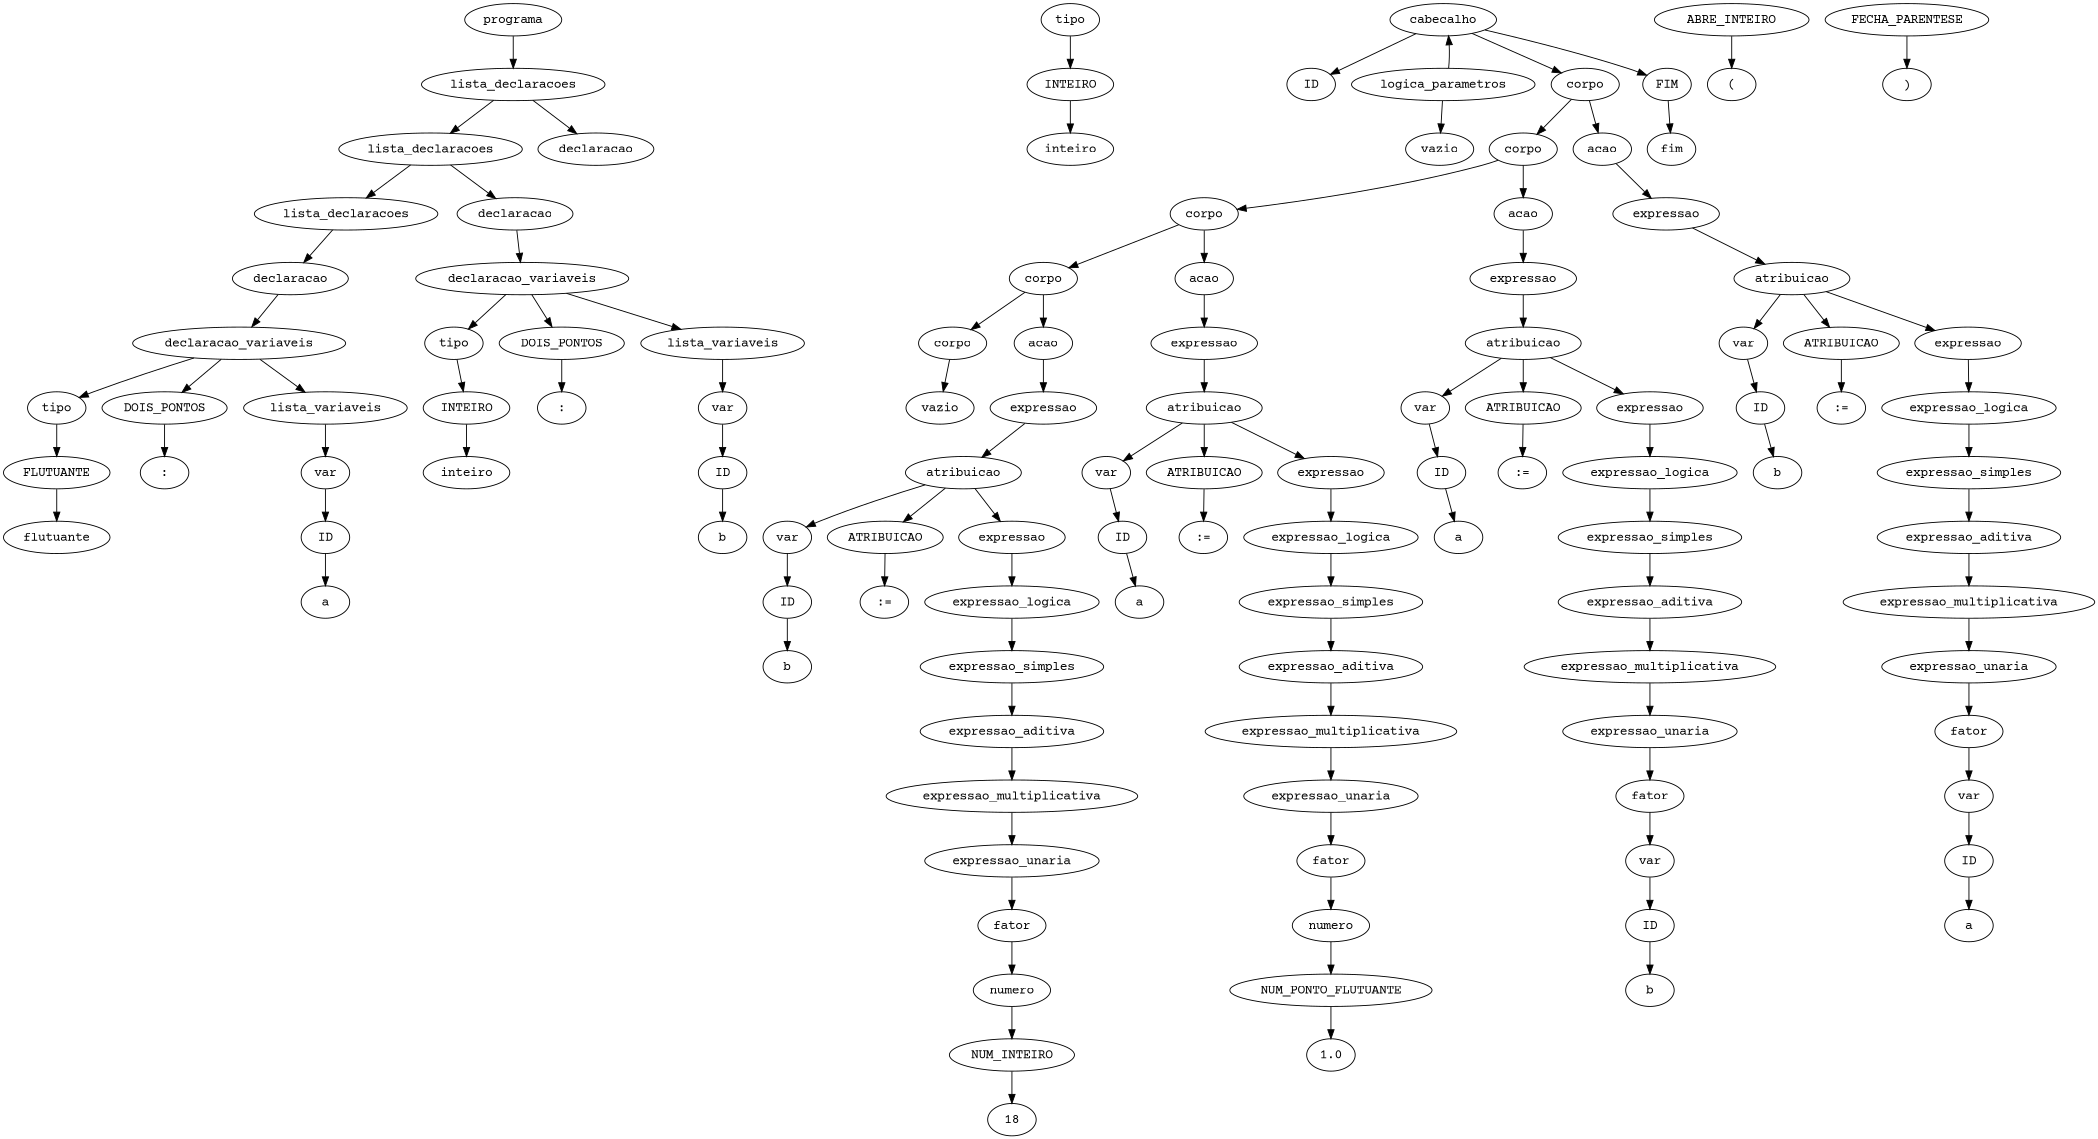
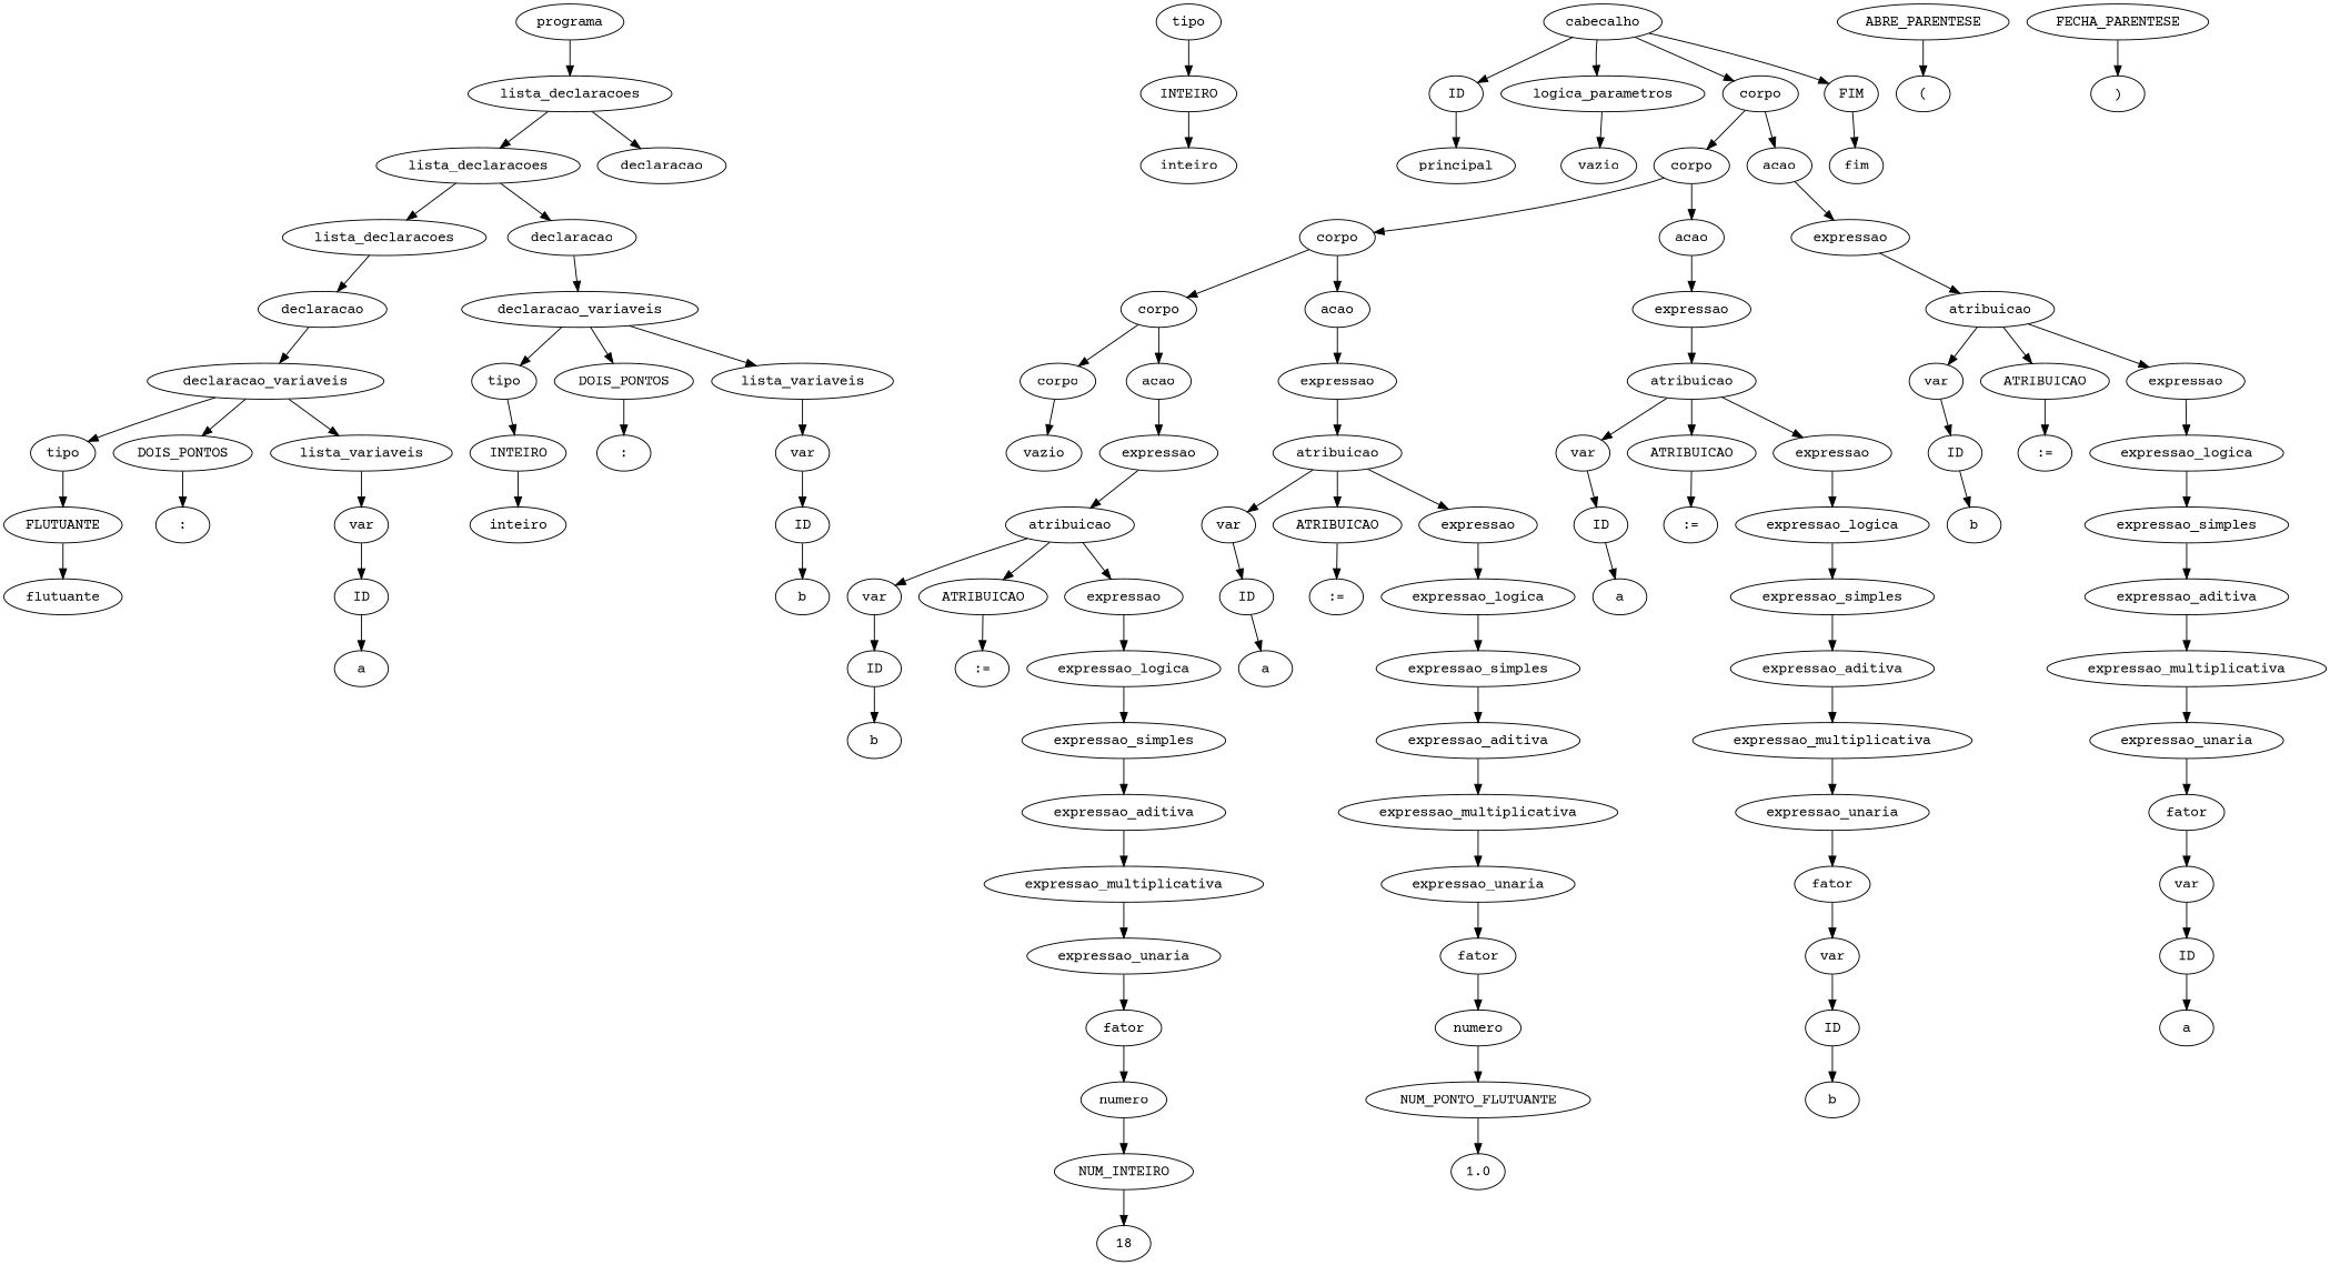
  digraph {
    fontname="Courier Prime"
    node [fontname="Courier Prime"]
    edge [fontname="Courier Prime"]
    n1 [label=programa]
    n2 [label=lista_declaracoes]
    n3 [label=lista_declaracoes]
    n4 [label=declaracao]
    n5 [label=lista_declaracoes]
    n6 [label=declaracao]
    n7 [label=declaracao]
    n8 [label=declaracao_variaveis]
    n9 [label=declaracao_variaveis]
    n10 [label=tipo]
    n11 [label=DOIS_PONTOS]
    n12 [label=lista_variaveis]
    n13 [label=FLUTUANTE]
    n14 [label=":"]
    n15 [label=var]
    n16 [label=flutuante]
    n17 [label=ID]
    n18 [label=a]
    n19 [label=tipo]
    n20 [label=DOIS_PONTOS]
    n21 [label=lista_variaveis]
    n22 [label=INTEIRO]
    n23 [label=":"]
    n24 [label=var]
    n25 [label=inteiro]
    n26 [label=ID]
    n27 [label=b]
    n28 [label=tipo]
    n29 [label=INTEIRO]
    n30 [label=cabecalho]
    n31 [label=ID]
    n32 [label=logica_parametros]
    n33 [label=corpo]
    n34 [label=FIM]
    n35 [label=inteiro]
-   n37 [label=ABRE_INTEIRO]
+   n36 [label=principal]
+   n37 [label=ABRE_PARENTESE]
    n38 [label="("]
    n39 [label=vazio]
    n40 [label=FECHA_PARENTESE]
    n41 [label=")"]
    n42 [label=corpo]
    n43 [label=acao]
    n44 [label=fim]
    n45 [label=corpo]
    n46 [label=acao]
    n47 [label=expressao]
    n48 [label=corpo]
    n49 [label=acao]
    n50 [label=expressao]
    n51 [label=corpo]
    n52 [label=acao]
    n53 [label=expressao]
    n54 [label=vazio]
    n55 [label=expressao]
    n56 [label=atribuicao]
    n57 [label=var]
    n58 [label=ATRIBUICAO]
    n59 [label=expressao]
    n60 [label=ID]
    n61 [label=":="]
    n62 [label=expressao_logica]
    n63 [label=b]
    n64 [label=expressao_simples]
    n65 [label=expressao_aditiva]
    n66 [label=expressao_multiplicativa]
    n67 [label=expressao_unaria]
    n68 [label=fator]
    n69 [label=numero]
    n70 [label=NUM_INTEIRO]
    n71 [label=18]
    n72 [label=atribuicao]
    n73 [label=var]
    n74 [label=ATRIBUICAO]
    n75 [label=expressao]
    n76 [label=ID]
    n77 [label=":="]
    n78 [label=expressao_logica]
    n79 [label=a]
    n80 [label=expressao_simples]
    n81 [label=expressao_aditiva]
    n82 [label=expressao_multiplicativa]
    n83 [label=expressao_unaria]
    n84 [label=fator]
    n85 [label=numero]
    n86 [label=NUM_PONTO_FLUTUANTE]
    n87 [label=1.0]
    n88 [label=atribuicao]
    n89 [label=var]
    n90 [label=ATRIBUICAO]
    n91 [label=expressao]
    n92 [label=ID]
    n93 [label=":="]
    n94 [label=expressao_logica]
    n95 [label=a]
    n96 [label=expressao_simples]
    n97 [label=expressao_aditiva]
    n98 [label=expressao_multiplicativa]
    n99 [label=expressao_unaria]
    n100 [label=fator]
    n101 [label=var]
    n102 [label=ID]
    n103 [label=b]
    n104 [label=atribuicao]
    n105 [label=var]
    n106 [label=ATRIBUICAO]
    n107 [label=expressao]
    n108 [label=ID]
    n109 [label=":="]
    n110 [label=expressao_logica]
    n111 [label=b]
    n112 [label=expressao_simples]
    n113 [label=expressao_aditiva]
    n114 [label=expressao_multiplicativa]
    n115 [label=expressao_unaria]
    n116 [label=fator]
    n117 [label=var]
    n118 [label=ID]
    n119 [label=a]
    n1 -> n2
    n2 -> n3
    n2 -> n4
    n3 -> n5
    n3 -> n6
    n5 -> n7
    n6 -> n8
    n7 -> n9
    n8 -> n19
    n8 -> n20
    n8 -> n21
    n9 -> n10
    n9 -> n11
    n9 -> n12
    n10 -> n13
    n11 -> n14
    n12 -> n15
    n13 -> n16
    n15 -> n17
    n17 -> n18
    n19 -> n22
    n20 -> n23
    n21 -> n24
    n22 -> n25
    n24 -> n26
    n26 -> n27
    n28 -> n29
    n29 -> n35
    n30 -> n31
-   n32 -> n30
+   n30 -> n32
    n30 -> n33
    n30 -> n34
+   n31 -> n36
    n32 -> n39
    n33 -> n42
    n33 -> n43
    n34 -> n44
    n37 -> n38
    n40 -> n41
    n42 -> n45
    n42 -> n46
    n43 -> n47
    n45 -> n48
    n45 -> n49
    n46 -> n50
    n47 -> n104
    n48 -> n51
    n48 -> n52
    n49 -> n53
    n50 -> n88
    n51 -> n54
    n52 -> n55
    n53 -> n72
    n55 -> n56
    n56 -> n57
    n56 -> n58
    n56 -> n59
    n57 -> n60
    n58 -> n61
    n59 -> n62
    n60 -> n63
    n62 -> n64
    n64 -> n65
    n65 -> n66
    n66 -> n67
    n67 -> n68
    n68 -> n69
    n69 -> n70
    n70 -> n71
    n72 -> n73
    n72 -> n74
    n72 -> n75
    n73 -> n76
    n74 -> n77
    n75 -> n78
    n76 -> n79
    n78 -> n80
    n80 -> n81
    n81 -> n82
    n82 -> n83
    n83 -> n84
    n84 -> n85
    n85 -> n86
    n86 -> n87
    n88 -> n89
    n88 -> n90
    n88 -> n91
    n89 -> n92
    n90 -> n93
    n91 -> n94
    n92 -> n95
    n94 -> n96
    n96 -> n97
    n97 -> n98
    n98 -> n99
    n99 -> n100
    n100 -> n101
    n101 -> n102
    n102 -> n103
    n104 -> n105
    n104 -> n106
    n104 -> n107
    n105 -> n108
    n106 -> n109
    n107 -> n110
    n108 -> n111
    n110 -> n112
    n112 -> n113
    n113 -> n114
    n114 -> n115
    n115 -> n116
    n116 -> n117
    n117 -> n118
    n118 -> n119
  }
